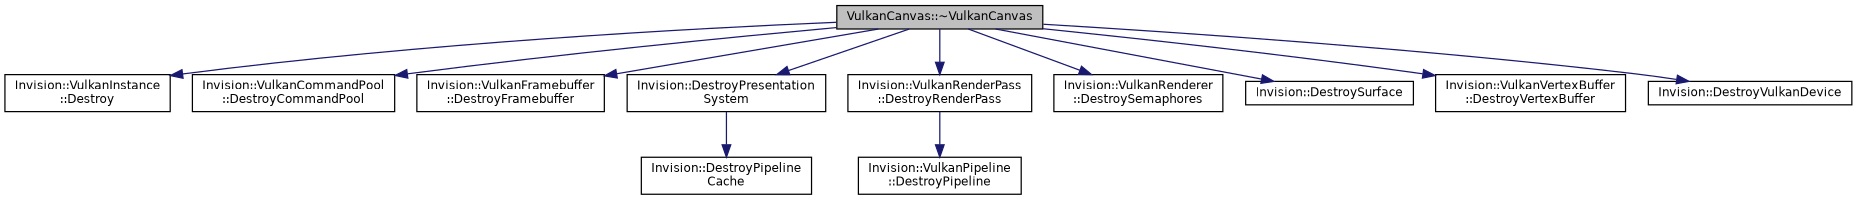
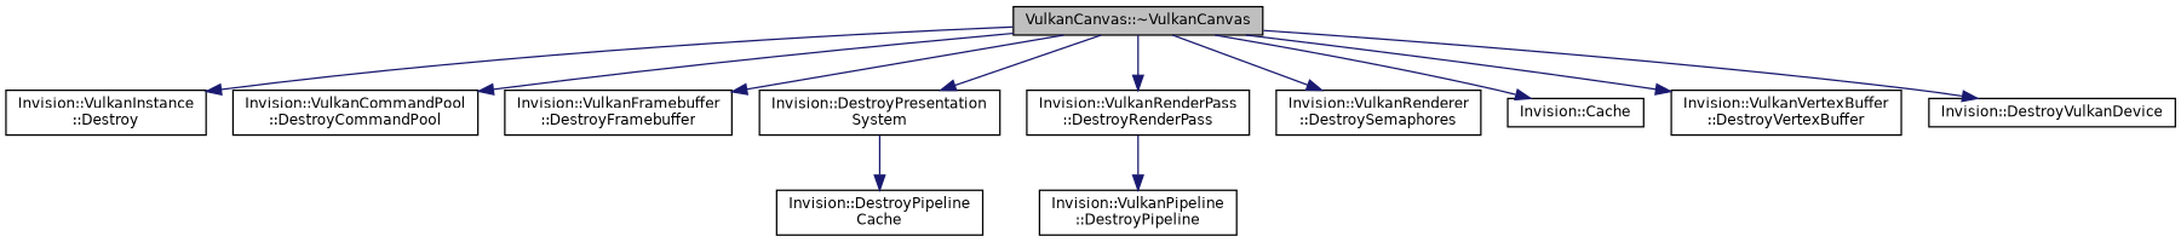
  digraph {
    rankdir=TB
    node [color=black fillcolor=white fontname=Helvetica fontsize=10 shape=record style=filled]
    edge [color=midnightblue fontname=Helvetica fontsize=10 labelfontname=Helvetica labelfontsize=10 style=solid]
    n1 [fillcolor=grey75 fontcolor=black height=0.2 label="VulkanCanvas::~VulkanCanvas" width=0.4]
    n2 [height=0.2 label="Invision::VulkanInstance\l::Destroy" width=0.4]
    n3 [height=0.2 label="Invision::VulkanCommandPool\l::DestroyCommandPool" width=0.4]
    n4 [height=0.2 label="Invision::VulkanFramebuffer\l::DestroyFramebuffer" width=0.4]
    n5 [height=0.2 label="Invision::DestroyPresentation\lSystem" width=0.4]
    n6 [height=0.2 label="Invision::VulkanRenderPass\l::DestroyRenderPass" width=0.4]
    n7 [height=0.2 label="Invision::VulkanRenderer\l::DestroySemaphores" width=0.4]
-   n8 [height=0.2 label="Invision::DestroySurface" width=0.4]
+   n8 [height=0.2 label="Invision::Cache" width=0.4]
    n9 [height=0.2 label="Invision::VulkanVertexBuffer\l::DestroyVertexBuffer" width=0.4]
    n10 [height=0.2 label="Invision::DestroyVulkanDevice" width=0.4]
    n11 [height=0.2 label="Invision::VulkanPipeline\l::DestroyPipeline" width=0.4]
    n12 [height=0.2 label="Invision::DestroyPipeline\lCache" width=0.4]
    n1 -> n2
    n1 -> n3
    n1 -> n4
    n1 -> n5
    n1 -> n6
    n1 -> n7
    n1 -> n8
    n1 -> n9
    n1 -> n10
    n5 -> n12
    n6 -> n11
  }
